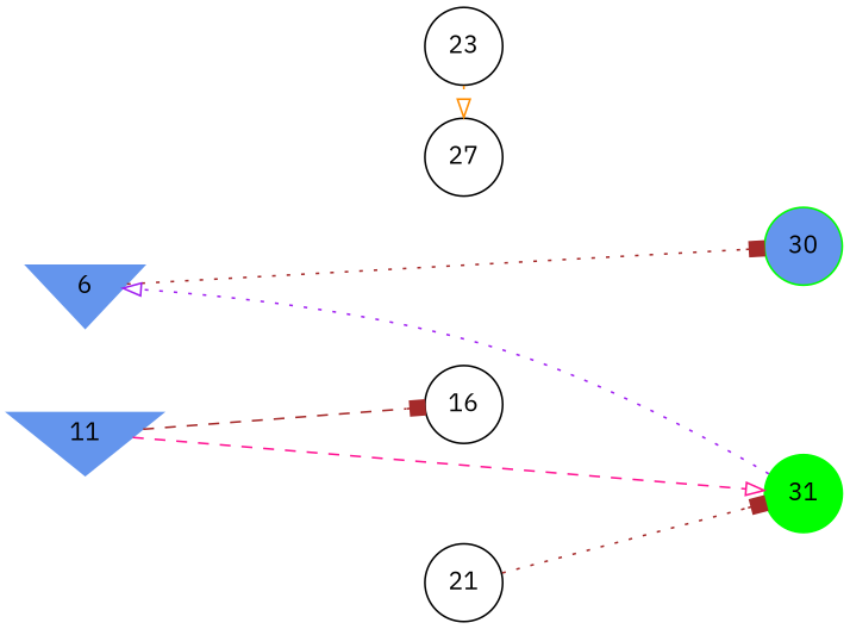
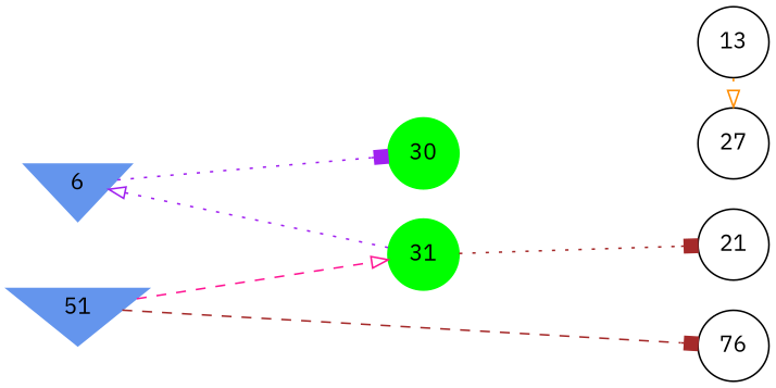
  digraph {
    fontname="IBM Plex Sans"
    rankdir=LR
    ranksep=2.0
    node [color=black fontname="IBM Plex Sans" shape=circle]
    edge [arrowhead=box color=purple fontname="IBM Plex Sans" style=dotted]
    6 [color=cornflowerblue shape=invtriangle style=filled]
-   11 [color=cornflowerblue shape=invtriangle style=filled]
-   16
+   11 [color=cornflowerblue shape=invtriangle style=filled label=51]
+   16 [label=76]
    21
-   23
+   23 [label=13]
    27
-   30 [color=green style=filled fillcolor=cornflowerblue]
+   30 [color=green style=filled]
    31 [color=green style=filled]
    subgraph sub_1 {
      rank=same
      6
      11
    }
    subgraph sub_2 {
      rank=same
      16
      21
      23
      27
    }
    subgraph sub_3 {
      rank=same
      30
      31
    }
-   6 -> 30 [color=brown]
+   6 -> 30
    11 -> 16 [color=brown style=dashed]
    11 -> 31 [arrowhead=onormal color=deeppink style=dashed]
-   21 -> 31 [color=brown]
+   31 -> 21 [color=brown]
    23 -> 27 [arrowhead=onormal color=darkorange]
    31 -> 6 [arrowhead=onormal]
  }
